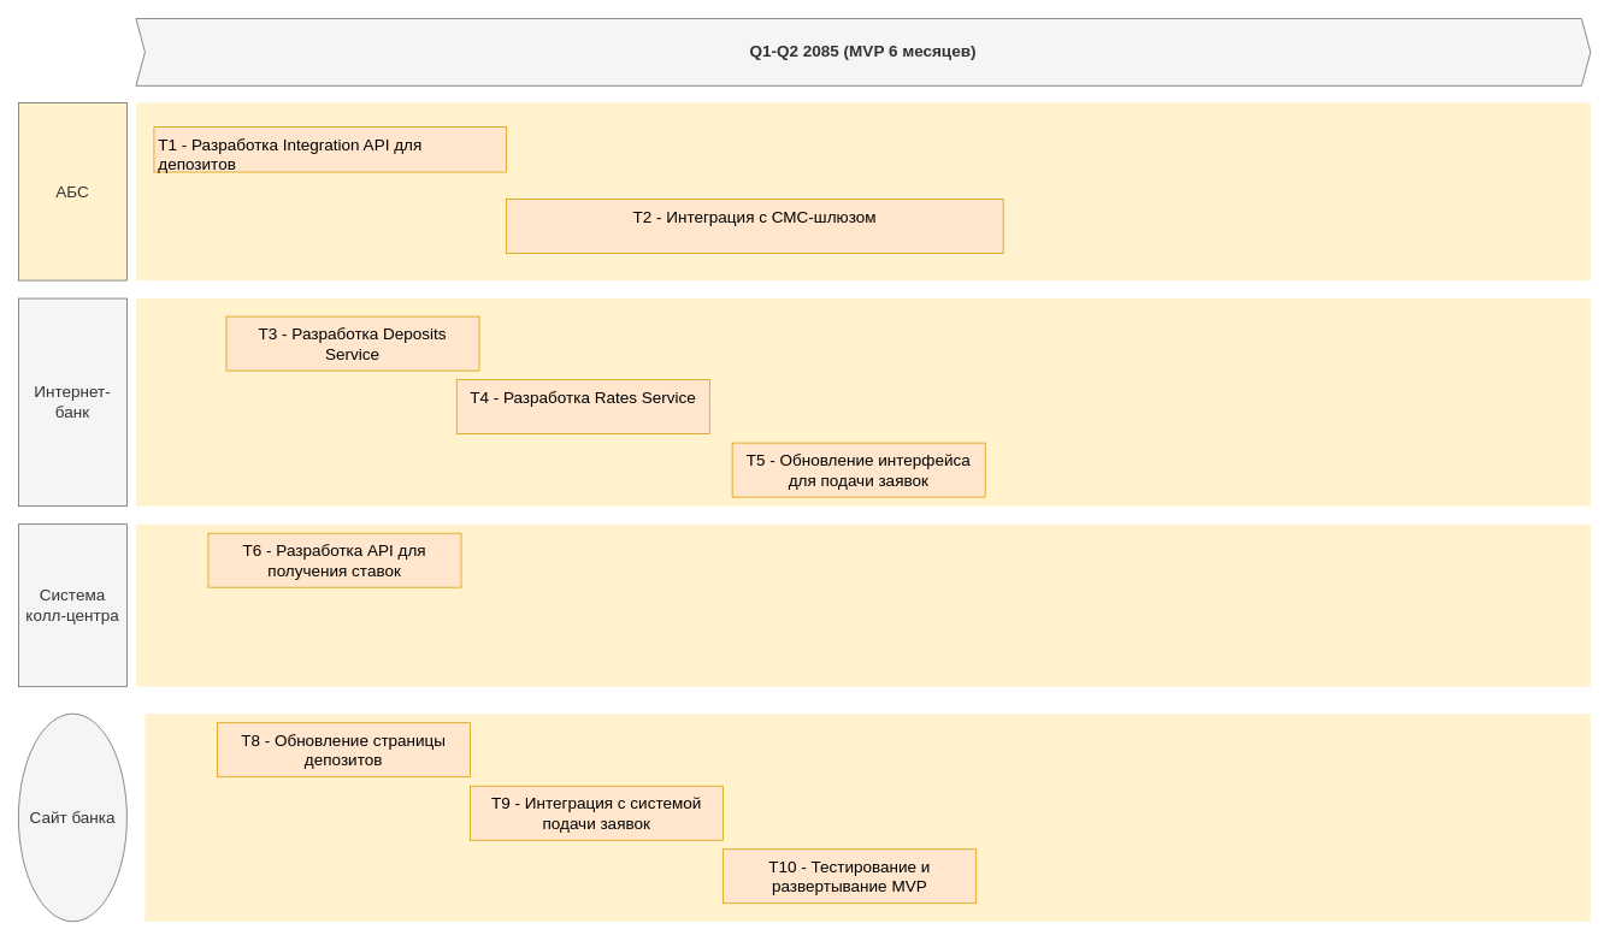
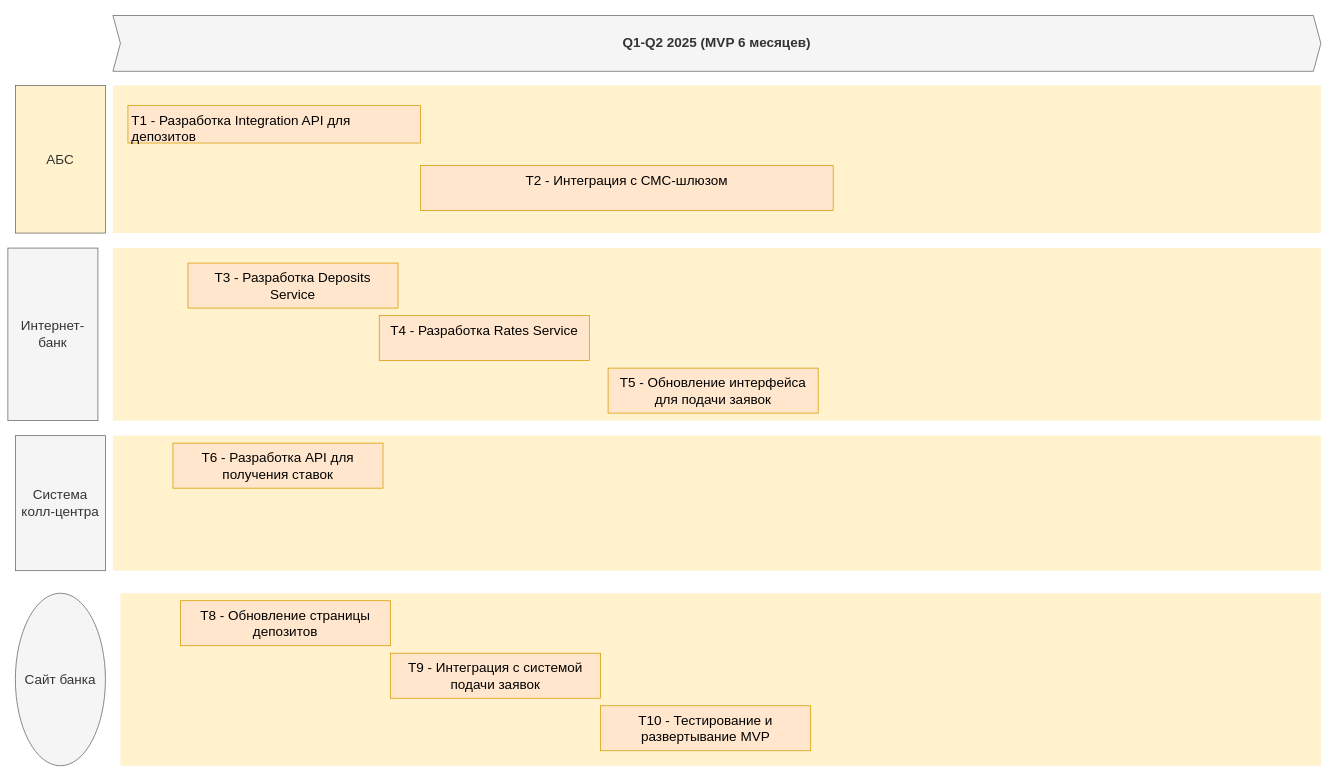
  <mxCell id="0" />
  <mxCell id="1" parent="0" />
  <mxCell id="2" value="" style="shape=rect;fillColor=#fff2cc;strokeColor=none;fontSize=24;html=1;whiteSpace=wrap;align=left;verticalAlign=top;spacing=5;rounded=0;" vertex="1" parent="1"><mxGeometry x="150" y="113.2" width="1610" height="196.8" as="geometry" /></mxCell>
  <mxCell id="3" value="" style="shape=rect;fillColor=#fff2cc;strokeColor=none;fontSize=24;html=1;whiteSpace=wrap;align=left;verticalAlign=top;spacing=5;rounded=0;" vertex="1" parent="1"><mxGeometry x="150" y="330" width="1610" height="230" as="geometry" /></mxCell>
  <mxCell id="4" value="" style="shape=rect;fillColor=#fff2cc;strokeColor=none;fontSize=24;html=1;whiteSpace=wrap;align=left;verticalAlign=top;spacing=5;rounded=0;" vertex="1" parent="1"><mxGeometry x="150" y="580" width="1610" height="180" as="geometry" /></mxCell>
  <mxCell id="5" value="" style="shape=rect;fillColor=#fff2cc;strokeColor=none;fontSize=24;html=1;whiteSpace=wrap;align=left;verticalAlign=top;spacing=5;rounded=0;" vertex="1" parent="1"><mxGeometry x="160" y="790" width="1600" height="230" as="geometry" /></mxCell>
  <mxCell id="6" value="АБС" style="rounded=0;whiteSpace=wrap;html=1;fillColor=#fff2cc;fontColor=#333333;strokeColor=#666666;fontSize=18;" vertex="1" parent="1"><mxGeometry x="20" y="113.2" width="120" height="196.8" as="geometry" /></mxCell>
- <mxCell id="7" value="Интернет-банк" style="rounded=0;whiteSpace=wrap;html=1;fillColor=#f5f5f5;fontColor=#333333;strokeColor=#666666;fontSize=18;" vertex="1" parent="1"><mxGeometry x="20" y="330" width="120" height="230" as="geometry" /></mxCell>
+ <mxCell id="7" value="Интернет-банк" style="rounded=0;whiteSpace=wrap;html=1;fillColor=#f5f5f5;fontColor=#333333;strokeColor=#666666;fontSize=18;" vertex="1" parent="1"><mxGeometry x="10" y="330" width="120" height="230" as="geometry" /></mxCell>
  <mxCell id="8" value="Система колл-центра" style="rounded=0;whiteSpace=wrap;html=1;fillColor=#f5f5f5;fontColor=#333333;strokeColor=#666666;fontSize=18;" vertex="1" parent="1"><mxGeometry x="20" y="580" width="120" height="180" as="geometry" /></mxCell>
  <mxCell id="9" value="Сайт банка" style="ellipse;whiteSpace=wrap;html=1;fillColor=#f5f5f5;fontColor=#333333;strokeColor=#666666;fontSize=18;" vertex="1" parent="1"><mxGeometry x="20" y="790" width="120" height="230" as="geometry" /></mxCell>
- <mxCell id="10" value="Q1-Q2 2085 (MVP 6 месяцев)" style="shape=step;perimeter=stepPerimeter;whiteSpace=wrap;html=1;fixedSize=1;size=10;fillColor=#f5f5f5;strokeColor=#666666;fontSize=18;fontStyle=1;align=center;rounded=0;fontColor=#333333;" vertex="1" parent="1"><mxGeometry x="150" y="20" width="1610" height="74.4" as="geometry" /></mxCell>
+ <mxCell id="10" value="Q1-Q2 2025 (MVP 6 месяцев)" style="shape=step;perimeter=stepPerimeter;whiteSpace=wrap;html=1;fixedSize=1;size=10;fillColor=#f5f5f5;strokeColor=#666666;fontSize=18;fontStyle=1;align=center;rounded=0;fontColor=#333333;" vertex="1" parent="1"><mxGeometry x="150" y="20" width="1610" height="74.4" as="geometry" /></mxCell>
  <mxCell id="11" value="T1 - Разработка Integration API для депозитов" style="shape=rect;fillColor=#ffe6cc;strokeColor=#d79b00;fontSize=18;html=1;whiteSpace=wrap;align=left;verticalAlign=top;spacing=5;rounded=0;" vertex="1" parent="1"><mxGeometry x="170" y="140" width="390" height="50" as="geometry" /></mxCell>
  <mxCell id="12" value="T2 - Интеграция с СМС-шлюзом" style="shape=rect;fillColor=#ffe6cc;strokeColor=#d79b00;fontSize=18;html=1;whiteSpace=wrap;align=center;verticalAlign=top;spacing=5;rounded=0;" vertex="1" parent="1"><mxGeometry x="560" y="220" width="550" height="60" as="geometry" /></mxCell>
  <mxCell id="13" value="T3 - Разработка Deposits Service" style="shape=rect;fillColor=#ffe6cc;strokeColor=#d79b00;fontSize=18;html=1;whiteSpace=wrap;align=center;verticalAlign=top;spacing=5;rounded=0;" vertex="1" parent="1"><mxGeometry x="250" y="350" width="280" height="60" as="geometry" /></mxCell>
  <mxCell id="14" value="T4 - Разработка Rates Service" style="shape=rect;fillColor=#ffe6cc;strokeColor=#d79b00;fontSize=18;html=1;whiteSpace=wrap;align=center;verticalAlign=top;spacing=5;rounded=0;" vertex="1" parent="1"><mxGeometry x="505" y="420" width="280" height="60" as="geometry" /></mxCell>
  <mxCell id="15" value="T5 - Обновление интерфейса для подачи заявок" style="shape=rect;fillColor=#ffe6cc;strokeColor=#d79b00;fontSize=18;html=1;whiteSpace=wrap;align=center;verticalAlign=top;spacing=5;rounded=0;" vertex="1" parent="1"><mxGeometry x="810" y="490" width="280" height="60" as="geometry" /></mxCell>
  <mxCell id="16" value="T6 - Разработка API для получения ставок" style="shape=rect;fillColor=#ffe6cc;strokeColor=#d79b00;fontSize=18;html=1;whiteSpace=wrap;align=center;verticalAlign=top;spacing=5;rounded=0;" vertex="1" parent="1"><mxGeometry x="230" y="590" width="280" height="60" as="geometry" /></mxCell>
  <mxCell id="17" value="T8 - Обновление страницы депозитов" style="shape=rect;fillColor=#ffe6cc;strokeColor=#d79b00;fontSize=18;html=1;whiteSpace=wrap;align=center;verticalAlign=top;spacing=5;rounded=0;" vertex="1" parent="1"><mxGeometry x="240" y="800" width="280" height="60" as="geometry" /></mxCell>
  <mxCell id="18" value="T9 - Интеграция с системой подачи заявок" style="shape=rect;fillColor=#ffe6cc;strokeColor=#d79b00;fontSize=18;html=1;whiteSpace=wrap;align=center;verticalAlign=top;spacing=5;rounded=0;" vertex="1" parent="1"><mxGeometry x="520" y="870" width="280" height="60" as="geometry" /></mxCell>
  <mxCell id="19" value="T10 - Тестирование и развертывание MVP" style="shape=rect;fillColor=#ffe6cc;strokeColor=#d79b00;fontSize=18;html=1;whiteSpace=wrap;align=center;verticalAlign=top;spacing=5;rounded=0;" vertex="1" parent="1"><mxGeometry x="800" y="940" width="280" height="60" as="geometry" /></mxCell>
